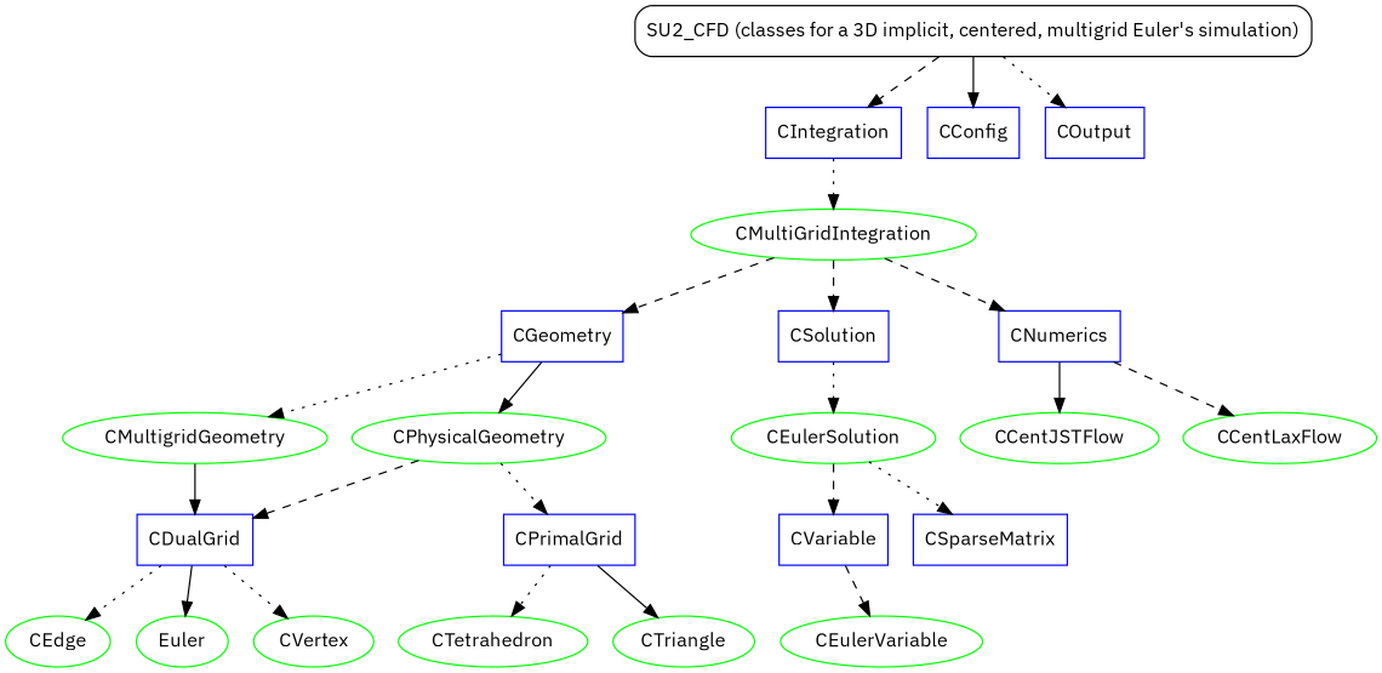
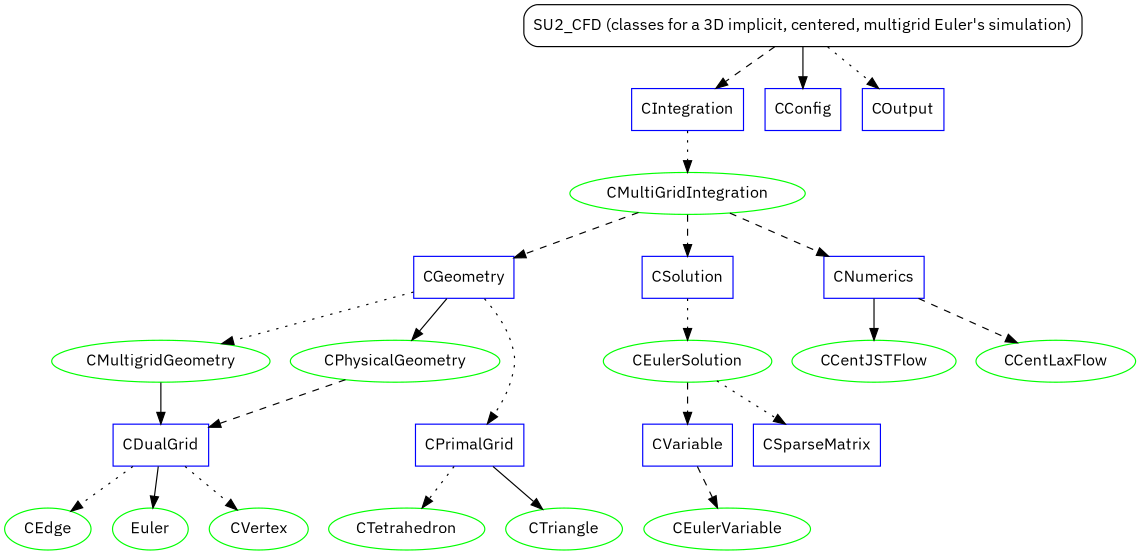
  digraph {
    fontname="IBM Plex Sans"
    node [color=green fontname="IBM Plex Sans"]
    edge [fontname="IBM Plex Sans" style=dotted]
    CGeometry [color=blue shape=box]
    CPhysicalGeometry
    CMultigridGeometry
    CDualGrid [color=blue shape=box]
    CEdge
    n6 [label=Euler]
    CVertex
    CPrimalGrid [color=blue shape=box]
    CTetrahedron
    CTriangle
    CIntegration [color=blue shape=box]
    CMultiGridIntegration
    CSolution [color=blue shape=box]
    CEulerSolution
    CVariable [color=blue shape=box]
    CEulerVariable
    CNumerics [color=blue shape=box]
    CCentJSTFlow
    CCentLaxFlow
    CSparseMatrix [color=blue shape=box]
    n21 [label="SU2_CFD (classes for a 3D implicit, centered, multigrid Euler's simulation)" shape=box style=rounded color=""]
    CConfig [color=blue shape=box]
    COutput [color=blue shape=box]
    subgraph sub_1 {
      CGeometry
      CPhysicalGeometry
      CMultigridGeometry
    }
    subgraph sub_2 {
      CDualGrid
      CEdge
      n6
      CVertex
    }
    subgraph sub_3 {
      CPrimalGrid
      CTetrahedron
      CTriangle
    }
    subgraph sub_4 {
      CIntegration
      CMultiGridIntegration
    }
    subgraph sub_5 {
      CSolution
      CEulerSolution
    }
    subgraph sub_6 {
      CVariable
      CEulerVariable
    }
    subgraph sub_7 {
      CNumerics
      CCentJSTFlow
      CCentLaxFlow
    }
    CGeometry -> CPhysicalGeometry [style=solid]
    CGeometry -> CMultigridGeometry
    CPhysicalGeometry -> CDualGrid [style=dashed]
-   CPhysicalGeometry -> CPrimalGrid
+   CGeometry -> CPrimalGrid
    CMultigridGeometry -> CDualGrid [style=solid]
    CDualGrid -> CEdge
    CDualGrid -> n6 [style=solid]
    CDualGrid -> CVertex
    CPrimalGrid -> CTetrahedron
    CPrimalGrid -> CTriangle [style=solid]
    CIntegration -> CMultiGridIntegration
    CMultiGridIntegration -> CGeometry [style=dashed]
    CMultiGridIntegration -> CSolution [style=dashed]
    CMultiGridIntegration -> CNumerics [style=dashed]
    CSolution -> CEulerSolution
    CEulerSolution -> CVariable [style=dashed]
    CEulerSolution -> CSparseMatrix
    CVariable -> CEulerVariable [style=dashed]
    CNumerics -> CCentJSTFlow [style=solid]
    CNumerics -> CCentLaxFlow [style=dashed]
    n21 -> CIntegration [style=dashed]
    n21 -> CConfig [style=solid]
    n21 -> COutput
  }
